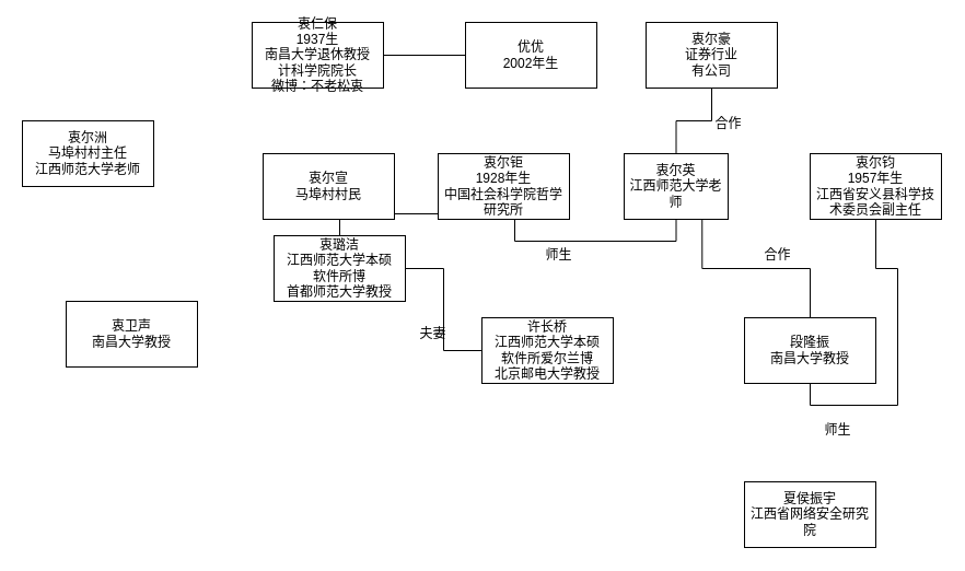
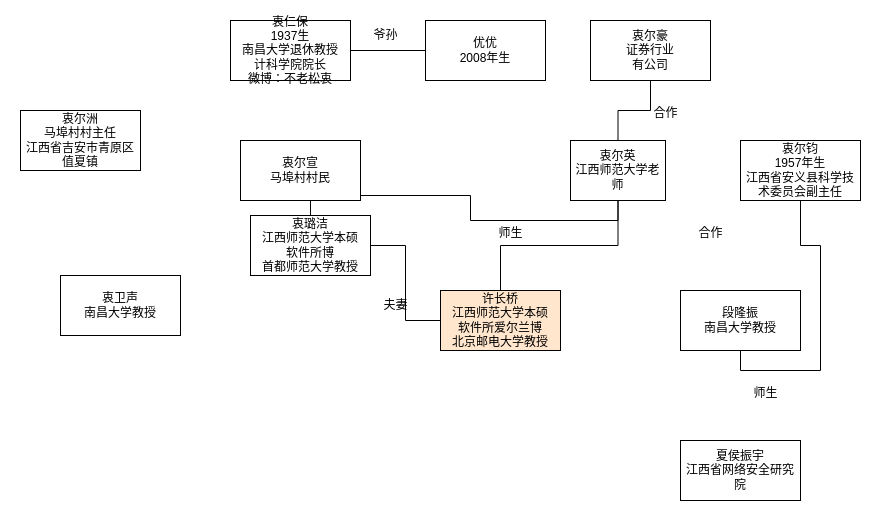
  <mxCell id="0" />
  <mxCell id="1" parent="0" />
  <mxCell id="2" style="edgeStyle=orthogonalEdgeStyle;rounded=0;orthogonalLoop=1;jettySize=auto;html=1;exitX=0;exitY=0.5;exitDx=0;exitDy=0;entryX=1;entryY=0.5;entryDx=0;entryDy=0;endArrow=none;endFill=0;" edge="1" parent="1" source="4" target="8"><mxGeometry relative="1" as="geometry" /></mxCell>
- <mxCell id="4" value="许长桥&lt;br&gt;江西师范大学本硕&lt;br&gt;软件所爱尔兰博&lt;br&gt;北京邮电大学教授" style="rounded=0;whiteSpace=wrap;html=1;" vertex="1" parent="1"><mxGeometry x="440" y="290" width="120" height="60" as="geometry" /></mxCell>
+ <mxCell id="3" style="edgeStyle=orthogonalEdgeStyle;rounded=0;orthogonalLoop=1;jettySize=auto;html=1;exitX=0.5;exitY=0;exitDx=0;exitDy=0;entryX=0.5;entryY=1;entryDx=0;entryDy=0;endArrow=none;endFill=0;" edge="1" parent="1" source="4" target="10"><mxGeometry relative="1" as="geometry" /></mxCell>
+ <mxCell id="4" value="许长桥&lt;br&gt;江西师范大学本硕&lt;br&gt;软件所爱尔兰博&lt;br&gt;北京邮电大学教授" style="rounded=0;whiteSpace=wrap;html=1;fillColor=#ffe6cc;" vertex="1" parent="1"><mxGeometry x="440" y="290" width="120" height="60" as="geometry" /></mxCell>
  <mxCell id="5" style="edgeStyle=orthogonalEdgeStyle;rounded=0;orthogonalLoop=1;jettySize=auto;html=1;exitX=0.5;exitY=1;exitDx=0;exitDy=0;endArrow=none;endFill=0;" edge="1" parent="1" source="6" target="14"><mxGeometry relative="1" as="geometry" /></mxCell>
  <mxCell id="6" value="段隆振&lt;br&gt;南昌大学教授" style="rounded=0;whiteSpace=wrap;html=1;" vertex="1" parent="1"><mxGeometry x="680" y="290" width="120" height="60" as="geometry" /></mxCell>
  <mxCell id="7" style="edgeStyle=orthogonalEdgeStyle;rounded=0;orthogonalLoop=1;jettySize=auto;html=1;exitX=0.5;exitY=0;exitDx=0;exitDy=0;entryX=0.5;entryY=1;entryDx=0;entryDy=0;endArrow=none;endFill=0;" edge="1" parent="1" source="8" target="10"><mxGeometry relative="1" as="geometry" /></mxCell>
  <mxCell id="8" value="衷璐洁&lt;br&gt;江西师范大学本硕&lt;br&gt;软件所博&lt;br&gt;首都师范大学教授" style="rounded=0;whiteSpace=wrap;html=1;" vertex="1" parent="1"><mxGeometry x="250" y="215" width="120" height="60" as="geometry" /></mxCell>
- <mxCell id="9" style="edgeStyle=orthogonalEdgeStyle;rounded=0;orthogonalLoop=1;jettySize=auto;html=1;exitX=0.75;exitY=1;exitDx=0;exitDy=0;entryX=0.5;entryY=0;entryDx=0;entryDy=0;endArrow=none;endFill=0;" edge="1" parent="1" source="10" target="6"><mxGeometry relative="1" as="geometry" /></mxCell>
  <mxCell id="10" value="衷尔英&lt;br&gt;江西师范大学老师" style="rounded=0;whiteSpace=wrap;html=1;" vertex="1" parent="1"><mxGeometry x="570" y="140" width="95" height="60" as="geometry" /></mxCell>
  <mxCell id="11" value="衷尔宣&lt;br&gt;马埠村村民" style="rounded=0;whiteSpace=wrap;html=1;" vertex="1" parent="1"><mxGeometry x="240" y="140" width="120" height="60" as="geometry" /></mxCell>
  <mxCell id="12" value="衷卫声&lt;br&gt;南昌大学教授" style="rounded=0;whiteSpace=wrap;html=1;" vertex="1" parent="1"><mxGeometry x="60" y="275" width="120" height="60" as="geometry" /></mxCell>
  <mxCell id="13" value="夏侯振宇&lt;br&gt;江西省网络安全研究院" style="rounded=0;whiteSpace=wrap;html=1;" vertex="1" parent="1"><mxGeometry x="680" y="440" width="120" height="60" as="geometry" /></mxCell>
  <mxCell id="14" value="衷尔钧&lt;br&gt;1957年生&lt;br&gt;江西省安义县科学技术委员会副主任" style="rounded=0;whiteSpace=wrap;html=1;" vertex="1" parent="1"><mxGeometry x="740" y="140" width="120" height="60" as="geometry" /></mxCell>
- <mxCell id="15" value="衷尔钜&lt;br&gt;1928年生&lt;br&gt;中国社会科学院哲学研究所" style="rounded=0;whiteSpace=wrap;html=1;" vertex="1" parent="1"><mxGeometry x="400" y="140" width="120" height="60" as="geometry" /></mxCell>
  <mxCell id="16" style="edgeStyle=orthogonalEdgeStyle;rounded=0;orthogonalLoop=1;jettySize=auto;html=1;exitX=0.5;exitY=1;exitDx=0;exitDy=0;entryX=0.5;entryY=0;entryDx=0;entryDy=0;endArrow=none;endFill=0;" edge="1" parent="1" source="17" target="10"><mxGeometry relative="1" as="geometry" /></mxCell>
  <mxCell id="17" value="衷尔豪&lt;br&gt;证券行业&lt;br&gt;有公司" style="rounded=0;whiteSpace=wrap;html=1;" vertex="1" parent="1"><mxGeometry x="590" y="20" width="120" height="60" as="geometry" /></mxCell>
  <mxCell id="18" value="夫妻" style="text;html=1;align=center;verticalAlign=middle;resizable=0;points=[];autosize=1;strokeColor=none;fillColor=none;" vertex="1" parent="1"><mxGeometry x="370" y="290" width="50" height="30" as="geometry" /></mxCell>
  <mxCell id="19" value="师生" style="text;html=1;align=center;verticalAlign=middle;resizable=0;points=[];autosize=1;strokeColor=none;fillColor=none;" vertex="1" parent="1"><mxGeometry x="740" y="378" width="50" height="30" as="geometry" /></mxCell>
  <mxCell id="20" style="edgeStyle=orthogonalEdgeStyle;rounded=0;orthogonalLoop=1;jettySize=auto;html=1;exitX=1;exitY=0.5;exitDx=0;exitDy=0;entryX=0;entryY=0.5;entryDx=0;entryDy=0;endArrow=none;endFill=0;" edge="1" parent="1" source="21" target="26"><mxGeometry relative="1" as="geometry" /></mxCell>
  <mxCell id="21" value="衷仁保&lt;br&gt;1937生&lt;br&gt;南昌大学退休教授&lt;br&gt;计科学院院长&lt;br&gt;微博：不老松衷" style="whiteSpace=wrap;html=1;" vertex="1" parent="1"><mxGeometry x="230" y="20" width="120" height="60" as="geometry" /></mxCell>
  <mxCell id="22" value="师生" style="text;html=1;align=center;verticalAlign=middle;resizable=0;points=[];autosize=1;strokeColor=none;fillColor=none;" vertex="1" parent="1"><mxGeometry x="485" y="218" width="50" height="30" as="geometry" /></mxCell>
  <mxCell id="23" value="合作" style="text;html=1;align=center;verticalAlign=middle;resizable=0;points=[];autosize=1;strokeColor=none;fillColor=none;" vertex="1" parent="1"><mxGeometry x="685" y="218" width="50" height="30" as="geometry" /></mxCell>
  <mxCell id="24" value="合作" style="text;html=1;align=center;verticalAlign=middle;resizable=0;points=[];autosize=1;strokeColor=none;fillColor=none;" vertex="1" parent="1"><mxGeometry x="640" y="98" width="50" height="30" as="geometry" /></mxCell>
- <mxCell id="25" value="衷尔洲&lt;br&gt;马埠村村主任&lt;br&gt;江西师范大学老师" style="whiteSpace=wrap;html=1;" vertex="1" parent="1"><mxGeometry x="20" y="110" width="120" height="60" as="geometry" /></mxCell>
- <mxCell id="26" value="优优&lt;br&gt;2002年生" style="whiteSpace=wrap;html=1;" vertex="1" parent="1"><mxGeometry x="425" y="20" width="120" height="60" as="geometry" /></mxCell>
+ <mxCell id="25" value="衷尔洲&lt;br&gt;马埠村村主任&lt;br&gt;江西省吉安市青原区值夏镇" style="whiteSpace=wrap;html=1;" vertex="1" parent="1"><mxGeometry x="20" y="110" width="120" height="60" as="geometry" /></mxCell>
+ <mxCell id="26" value="优优&lt;br&gt;2008年生" style="whiteSpace=wrap;html=1;" vertex="1" parent="1"><mxGeometry x="425" y="20" width="120" height="60" as="geometry" /></mxCell>
+ <mxCell id="27" value="爷孙" style="text;html=1;align=center;verticalAlign=middle;resizable=0;points=[];autosize=1;strokeColor=none;fillColor=none;" vertex="1" parent="1"><mxGeometry x="360" y="20" width="50" height="30" as="geometry" /></mxCell>
